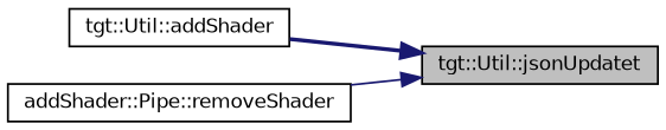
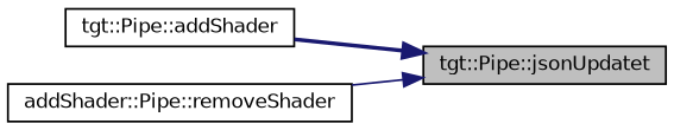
  digraph {
    rankdir=RL
    node [color=black fillcolor=white fontname=Helvetica fontsize=10 shape=record style=filled]
    edge [color=midnightblue dir=back fontname=Helvetica fontsize=10 labelfontname=Helvetica labelfontsize=10]
-   n1 [fillcolor=grey75 fontcolor=black height=0.2 label="tgt::Util::jsonUpdatet" width=0.4]
-   n2 [height=0.2 label="tgt::Util::addShader" width=0.4]
+   n1 [fillcolor=grey75 fontcolor=black height=0.2 label="tgt::Pipe::jsonUpdatet" width=0.4]
+   n2 [height=0.2 label="tgt::Pipe::addShader" width=0.4]
    n3 [height=0.2 label="addShader::Pipe::removeShader" width=0.4]
    n1 -> n2 [style=bold]
    n1 -> n3 [style=solid]
  }
